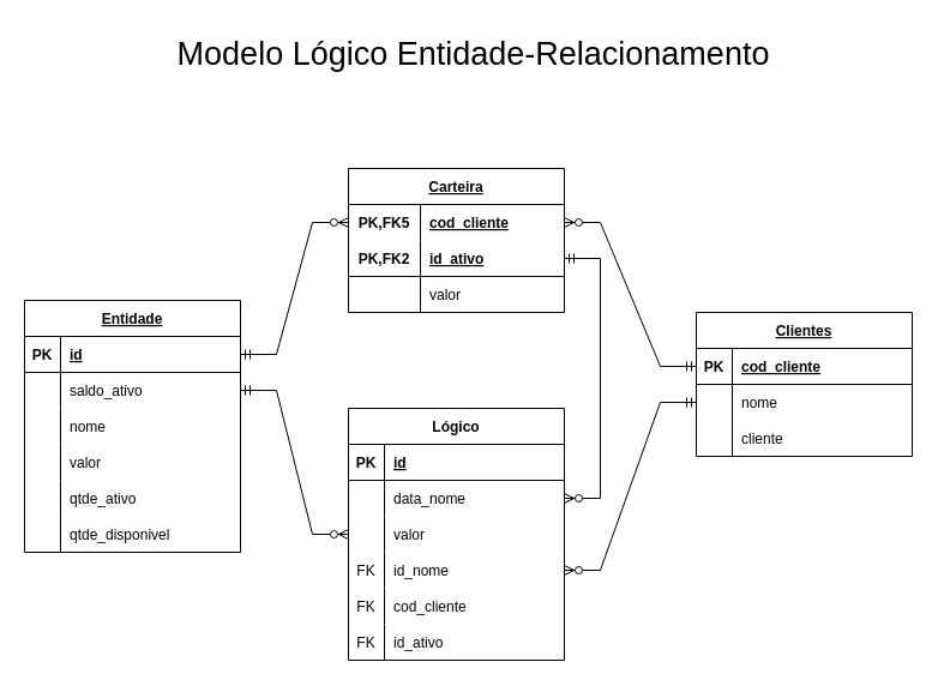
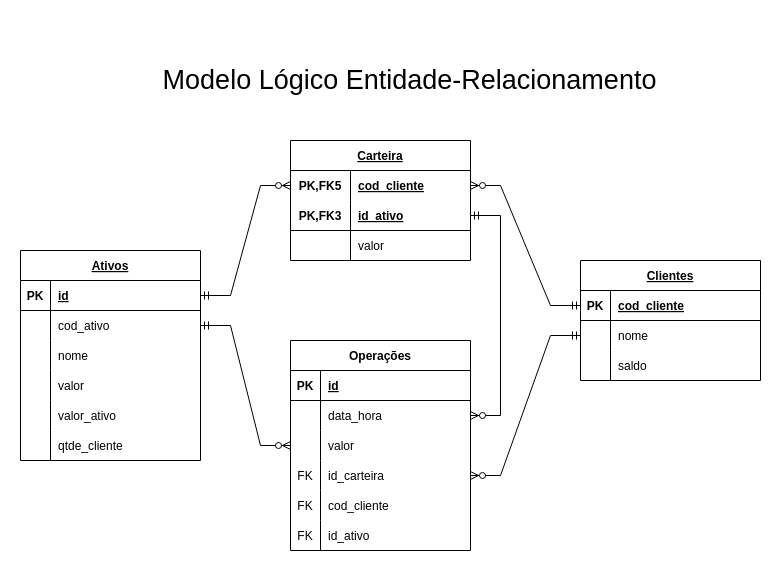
  <mxCell id="0" />
  <mxCell id="1" parent="0" />
- <mxCell id="2" value="Entidade" style="shape=table;startSize=30;container=1;collapsible=1;childLayout=tableLayout;fixedRows=1;rowLines=0;fontStyle=5;align=center;resizeLast=1;" parent="1" vertex="1"><mxGeometry x="20" y="250" width="180" height="210" as="geometry"><mxRectangle x="40" y="40" width="70" height="30" as="alternateBounds" /></mxGeometry></mxCell>
+ <mxCell id="2" value="Ativos" style="shape=table;startSize=30;container=1;collapsible=1;childLayout=tableLayout;fixedRows=1;rowLines=0;fontStyle=5;align=center;resizeLast=1;" parent="1" vertex="1"><mxGeometry x="20" y="250" width="180" height="210" as="geometry"><mxRectangle x="40" y="40" width="70" height="30" as="alternateBounds" /></mxGeometry></mxCell>
  <mxCell id="3" value="" style="shape=tableRow;horizontal=0;startSize=0;swimlaneHead=0;swimlaneBody=0;fillColor=none;collapsible=0;dropTarget=0;points=[[0,0.5],[1,0.5]];portConstraint=eastwest;top=0;left=0;right=0;bottom=1;" parent="2" vertex="1"><mxGeometry y="30" width="180" height="30" as="geometry" /></mxCell>
  <mxCell id="4" value="PK" style="shape=partialRectangle;connectable=0;fillColor=none;top=0;left=0;bottom=0;right=0;fontStyle=1;overflow=hidden;" parent="3" vertex="1"><mxGeometry width="30" height="30" as="geometry"><mxRectangle width="30" height="30" as="alternateBounds" /></mxGeometry></mxCell>
  <mxCell id="5" value="id" style="shape=partialRectangle;connectable=0;fillColor=none;top=0;left=0;bottom=0;right=0;align=left;spacingLeft=6;fontStyle=5;overflow=hidden;" parent="3" vertex="1"><mxGeometry x="30" width="150" height="30" as="geometry"><mxRectangle width="150" height="30" as="alternateBounds" /></mxGeometry></mxCell>
  <mxCell id="6" value="" style="shape=tableRow;horizontal=0;startSize=0;swimlaneHead=0;swimlaneBody=0;fillColor=none;collapsible=0;dropTarget=0;points=[[0,0.5],[1,0.5]];portConstraint=eastwest;top=0;left=0;right=0;bottom=0;" parent="2" vertex="1"><mxGeometry y="60" width="180" height="30" as="geometry" /></mxCell>
  <mxCell id="7" value="" style="shape=partialRectangle;connectable=0;fillColor=none;top=0;left=0;bottom=0;right=0;editable=1;overflow=hidden;" parent="6" vertex="1"><mxGeometry width="30" height="30" as="geometry"><mxRectangle width="30" height="30" as="alternateBounds" /></mxGeometry></mxCell>
- <mxCell id="8" value="saldo_ativo" style="shape=partialRectangle;connectable=0;fillColor=none;top=0;left=0;bottom=0;right=0;align=left;spacingLeft=6;overflow=hidden;" parent="6" vertex="1"><mxGeometry x="30" width="150" height="30" as="geometry"><mxRectangle width="150" height="30" as="alternateBounds" /></mxGeometry></mxCell>
+ <mxCell id="8" value="cod_ativo" style="shape=partialRectangle;connectable=0;fillColor=none;top=0;left=0;bottom=0;right=0;align=left;spacingLeft=6;overflow=hidden;" parent="6" vertex="1"><mxGeometry x="30" width="150" height="30" as="geometry"><mxRectangle width="150" height="30" as="alternateBounds" /></mxGeometry></mxCell>
  <mxCell id="9" value="" style="shape=tableRow;horizontal=0;startSize=0;swimlaneHead=0;swimlaneBody=0;fillColor=none;collapsible=0;dropTarget=0;points=[[0,0.5],[1,0.5]];portConstraint=eastwest;top=0;left=0;right=0;bottom=0;" parent="2" vertex="1"><mxGeometry y="90" width="180" height="30" as="geometry" /></mxCell>
  <mxCell id="10" value="" style="shape=partialRectangle;connectable=0;fillColor=none;top=0;left=0;bottom=0;right=0;editable=1;overflow=hidden;" parent="9" vertex="1"><mxGeometry width="30" height="30" as="geometry"><mxRectangle width="30" height="30" as="alternateBounds" /></mxGeometry></mxCell>
  <mxCell id="11" value="nome" style="shape=partialRectangle;connectable=0;fillColor=none;top=0;left=0;bottom=0;right=0;align=left;spacingLeft=6;overflow=hidden;" parent="9" vertex="1"><mxGeometry x="30" width="150" height="30" as="geometry"><mxRectangle width="150" height="30" as="alternateBounds" /></mxGeometry></mxCell>
  <mxCell id="12" value="" style="shape=tableRow;horizontal=0;startSize=0;swimlaneHead=0;swimlaneBody=0;fillColor=none;collapsible=0;dropTarget=0;points=[[0,0.5],[1,0.5]];portConstraint=eastwest;top=0;left=0;right=0;bottom=0;" parent="2" vertex="1"><mxGeometry y="120" width="180" height="30" as="geometry" /></mxCell>
  <mxCell id="13" value="" style="shape=partialRectangle;connectable=0;fillColor=none;top=0;left=0;bottom=0;right=0;editable=1;overflow=hidden;" parent="12" vertex="1"><mxGeometry width="30" height="30" as="geometry"><mxRectangle width="30" height="30" as="alternateBounds" /></mxGeometry></mxCell>
  <mxCell id="14" value="valor" style="shape=partialRectangle;connectable=0;fillColor=none;top=0;left=0;bottom=0;right=0;align=left;spacingLeft=6;overflow=hidden;" parent="12" vertex="1"><mxGeometry x="30" width="150" height="30" as="geometry"><mxRectangle width="150" height="30" as="alternateBounds" /></mxGeometry></mxCell>
  <mxCell id="15" value="" style="shape=tableRow;horizontal=0;startSize=0;swimlaneHead=0;swimlaneBody=0;fillColor=none;collapsible=0;dropTarget=0;points=[[0,0.5],[1,0.5]];portConstraint=eastwest;top=0;left=0;right=0;bottom=0;" parent="2" vertex="1"><mxGeometry y="150" width="180" height="30" as="geometry" /></mxCell>
  <mxCell id="16" value="" style="shape=partialRectangle;connectable=0;fillColor=none;top=0;left=0;bottom=0;right=0;editable=1;overflow=hidden;" parent="15" vertex="1"><mxGeometry width="30" height="30" as="geometry"><mxRectangle width="30" height="30" as="alternateBounds" /></mxGeometry></mxCell>
- <mxCell id="17" value="qtde_ativo" style="shape=partialRectangle;connectable=0;fillColor=none;top=0;left=0;bottom=0;right=0;align=left;spacingLeft=6;overflow=hidden;" parent="15" vertex="1"><mxGeometry x="30" width="150" height="30" as="geometry"><mxRectangle width="150" height="30" as="alternateBounds" /></mxGeometry></mxCell>
+ <mxCell id="17" value="valor_ativo" style="shape=partialRectangle;connectable=0;fillColor=none;top=0;left=0;bottom=0;right=0;align=left;spacingLeft=6;overflow=hidden;" parent="15" vertex="1"><mxGeometry x="30" width="150" height="30" as="geometry"><mxRectangle width="150" height="30" as="alternateBounds" /></mxGeometry></mxCell>
  <mxCell id="18" value="" style="shape=tableRow;horizontal=0;startSize=0;swimlaneHead=0;swimlaneBody=0;fillColor=none;collapsible=0;dropTarget=0;points=[[0,0.5],[1,0.5]];portConstraint=eastwest;top=0;left=0;right=0;bottom=0;" parent="2" vertex="1"><mxGeometry y="180" width="180" height="30" as="geometry" /></mxCell>
  <mxCell id="19" value="" style="shape=partialRectangle;connectable=0;fillColor=none;top=0;left=0;bottom=0;right=0;editable=1;overflow=hidden;" parent="18" vertex="1"><mxGeometry width="30" height="30" as="geometry"><mxRectangle width="30" height="30" as="alternateBounds" /></mxGeometry></mxCell>
- <mxCell id="20" value="qtde_disponivel" style="shape=partialRectangle;connectable=0;fillColor=none;top=0;left=0;bottom=0;right=0;align=left;spacingLeft=6;overflow=hidden;" parent="18" vertex="1"><mxGeometry x="30" width="150" height="30" as="geometry"><mxRectangle width="150" height="30" as="alternateBounds" /></mxGeometry></mxCell>
+ <mxCell id="20" value="qtde_cliente" style="shape=partialRectangle;connectable=0;fillColor=none;top=0;left=0;bottom=0;right=0;align=left;spacingLeft=6;overflow=hidden;" parent="18" vertex="1"><mxGeometry x="30" width="150" height="30" as="geometry"><mxRectangle width="150" height="30" as="alternateBounds" /></mxGeometry></mxCell>
  <mxCell id="21" value="Clientes" style="shape=table;startSize=30;container=1;collapsible=1;childLayout=tableLayout;fixedRows=1;rowLines=0;fontStyle=5;align=center;resizeLast=1;" parent="1" vertex="1"><mxGeometry x="580" y="260" width="180" height="120" as="geometry" /></mxCell>
  <mxCell id="22" value="" style="shape=tableRow;horizontal=0;startSize=0;swimlaneHead=0;swimlaneBody=0;fillColor=none;collapsible=0;dropTarget=0;points=[[0,0.5],[1,0.5]];portConstraint=eastwest;top=0;left=0;right=0;bottom=1;" parent="21" vertex="1"><mxGeometry y="30" width="180" height="30" as="geometry" /></mxCell>
  <mxCell id="23" value="PK" style="shape=partialRectangle;connectable=0;fillColor=none;top=0;left=0;bottom=0;right=0;fontStyle=1;overflow=hidden;" parent="22" vertex="1"><mxGeometry width="30" height="30" as="geometry"><mxRectangle width="30" height="30" as="alternateBounds" /></mxGeometry></mxCell>
  <mxCell id="24" value="cod_cliente" style="shape=partialRectangle;connectable=0;fillColor=none;top=0;left=0;bottom=0;right=0;align=left;spacingLeft=6;fontStyle=5;overflow=hidden;" parent="22" vertex="1"><mxGeometry x="30" width="150" height="30" as="geometry"><mxRectangle width="150" height="30" as="alternateBounds" /></mxGeometry></mxCell>
  <mxCell id="25" value="" style="shape=tableRow;horizontal=0;startSize=0;swimlaneHead=0;swimlaneBody=0;fillColor=none;collapsible=0;dropTarget=0;points=[[0,0.5],[1,0.5]];portConstraint=eastwest;top=0;left=0;right=0;bottom=0;" parent="21" vertex="1"><mxGeometry y="60" width="180" height="30" as="geometry" /></mxCell>
  <mxCell id="26" value="" style="shape=partialRectangle;connectable=0;fillColor=none;top=0;left=0;bottom=0;right=0;editable=1;overflow=hidden;" parent="25" vertex="1"><mxGeometry width="30" height="30" as="geometry"><mxRectangle width="30" height="30" as="alternateBounds" /></mxGeometry></mxCell>
  <mxCell id="27" value="nome" style="shape=partialRectangle;connectable=0;fillColor=none;top=0;left=0;bottom=0;right=0;align=left;spacingLeft=6;overflow=hidden;" parent="25" vertex="1"><mxGeometry x="30" width="150" height="30" as="geometry"><mxRectangle width="150" height="30" as="alternateBounds" /></mxGeometry></mxCell>
  <mxCell id="28" value="" style="shape=tableRow;horizontal=0;startSize=0;swimlaneHead=0;swimlaneBody=0;fillColor=none;collapsible=0;dropTarget=0;points=[[0,0.5],[1,0.5]];portConstraint=eastwest;top=0;left=0;right=0;bottom=0;" parent="21" vertex="1"><mxGeometry y="90" width="180" height="30" as="geometry" /></mxCell>
  <mxCell id="29" value="" style="shape=partialRectangle;connectable=0;fillColor=none;top=0;left=0;bottom=0;right=0;editable=1;overflow=hidden;" parent="28" vertex="1"><mxGeometry width="30" height="30" as="geometry"><mxRectangle width="30" height="30" as="alternateBounds" /></mxGeometry></mxCell>
- <mxCell id="30" value="cliente" style="shape=partialRectangle;connectable=0;fillColor=none;top=0;left=0;bottom=0;right=0;align=left;spacingLeft=6;overflow=hidden;" parent="28" vertex="1"><mxGeometry x="30" width="150" height="30" as="geometry"><mxRectangle width="150" height="30" as="alternateBounds" /></mxGeometry></mxCell>
+ <mxCell id="30" value="saldo" style="shape=partialRectangle;connectable=0;fillColor=none;top=0;left=0;bottom=0;right=0;align=left;spacingLeft=6;overflow=hidden;" parent="28" vertex="1"><mxGeometry x="30" width="150" height="30" as="geometry"><mxRectangle width="150" height="30" as="alternateBounds" /></mxGeometry></mxCell>
  <mxCell id="31" value="Carteira" style="shape=table;startSize=30;container=1;collapsible=1;childLayout=tableLayout;fixedRows=1;rowLines=0;fontStyle=5;align=center;resizeLast=1;" parent="1" vertex="1"><mxGeometry x="290" y="140" width="180" height="120" as="geometry" /></mxCell>
  <mxCell id="32" value="" style="shape=tableRow;horizontal=0;startSize=0;swimlaneHead=0;swimlaneBody=0;fillColor=none;collapsible=0;dropTarget=0;points=[[0,0.5],[1,0.5]];portConstraint=eastwest;top=0;left=0;right=0;bottom=0;" parent="31" vertex="1"><mxGeometry y="30" width="180" height="30" as="geometry" /></mxCell>
  <mxCell id="33" value="PK,FK5" style="shape=partialRectangle;connectable=0;fillColor=none;top=0;left=0;bottom=0;right=0;fontStyle=1;overflow=hidden;" parent="32" vertex="1"><mxGeometry width="60" height="30" as="geometry"><mxRectangle width="60" height="30" as="alternateBounds" /></mxGeometry></mxCell>
  <mxCell id="34" value="cod_cliente" style="shape=partialRectangle;connectable=0;fillColor=none;top=0;left=0;bottom=0;right=0;align=left;spacingLeft=6;fontStyle=5;overflow=hidden;" parent="32" vertex="1"><mxGeometry x="60" width="120" height="30" as="geometry"><mxRectangle width="120" height="30" as="alternateBounds" /></mxGeometry></mxCell>
  <mxCell id="35" value="" style="shape=tableRow;horizontal=0;startSize=0;swimlaneHead=0;swimlaneBody=0;fillColor=none;collapsible=0;dropTarget=0;points=[[0,0.5],[1,0.5]];portConstraint=eastwest;top=0;left=0;right=0;bottom=1;" parent="31" vertex="1"><mxGeometry y="60" width="180" height="30" as="geometry" /></mxCell>
- <mxCell id="36" value="PK,FK2" style="shape=partialRectangle;connectable=0;fillColor=none;top=0;left=0;bottom=0;right=0;fontStyle=1;overflow=hidden;" parent="35" vertex="1"><mxGeometry width="60" height="30" as="geometry"><mxRectangle width="60" height="30" as="alternateBounds" /></mxGeometry></mxCell>
+ <mxCell id="36" value="PK,FK3" style="shape=partialRectangle;connectable=0;fillColor=none;top=0;left=0;bottom=0;right=0;fontStyle=1;overflow=hidden;" parent="35" vertex="1"><mxGeometry width="60" height="30" as="geometry"><mxRectangle width="60" height="30" as="alternateBounds" /></mxGeometry></mxCell>
  <mxCell id="37" value="id_ativo" style="shape=partialRectangle;connectable=0;fillColor=none;top=0;left=0;bottom=0;right=0;align=left;spacingLeft=6;fontStyle=5;overflow=hidden;" parent="35" vertex="1"><mxGeometry x="60" width="120" height="30" as="geometry"><mxRectangle width="120" height="30" as="alternateBounds" /></mxGeometry></mxCell>
  <mxCell id="38" value="" style="shape=tableRow;horizontal=0;startSize=0;swimlaneHead=0;swimlaneBody=0;fillColor=none;collapsible=0;dropTarget=0;points=[[0,0.5],[1,0.5]];portConstraint=eastwest;top=0;left=0;right=0;bottom=0;" parent="31" vertex="1"><mxGeometry y="90" width="180" height="30" as="geometry" /></mxCell>
  <mxCell id="39" value="" style="shape=partialRectangle;connectable=0;fillColor=none;top=0;left=0;bottom=0;right=0;editable=1;overflow=hidden;" parent="38" vertex="1"><mxGeometry width="60" height="30" as="geometry"><mxRectangle width="60" height="30" as="alternateBounds" /></mxGeometry></mxCell>
  <mxCell id="40" value="valor" style="shape=partialRectangle;connectable=0;fillColor=none;top=0;left=0;bottom=0;right=0;align=left;spacingLeft=6;overflow=hidden;" parent="38" vertex="1"><mxGeometry x="60" width="120" height="30" as="geometry"><mxRectangle width="120" height="30" as="alternateBounds" /></mxGeometry></mxCell>
  <mxCell id="41" value="" style="edgeStyle=entityRelationEdgeStyle;fontSize=12;html=1;endArrow=ERzeroToMany;startArrow=ERmandOne;rounded=0;entryX=0;entryY=0.5;entryDx=0;entryDy=0;" parent="1" source="3" target="32" edge="1"><mxGeometry width="100" height="100" relative="1" as="geometry"><mxPoint x="340" y="330" as="sourcePoint" /><mxPoint x="440" y="230" as="targetPoint" /></mxGeometry></mxCell>
  <mxCell id="42" value="" style="edgeStyle=entityRelationEdgeStyle;fontSize=12;html=1;endArrow=ERzeroToMany;startArrow=ERmandOne;rounded=0;exitX=0;exitY=0.5;exitDx=0;exitDy=0;" parent="1" source="22" target="32" edge="1"><mxGeometry width="100" height="100" relative="1" as="geometry"><mxPoint x="350" y="450" as="sourcePoint" /><mxPoint x="450" y="350" as="targetPoint" /></mxGeometry></mxCell>
- <mxCell id="43" value="Lógico" style="shape=table;startSize=30;container=1;collapsible=1;childLayout=tableLayout;fixedRows=1;rowLines=0;fontStyle=1;align=center;resizeLast=1;" parent="1" vertex="1"><mxGeometry x="290" y="340" width="180" height="210" as="geometry" /></mxCell>
+ <mxCell id="43" value="Operações" style="shape=table;startSize=30;container=1;collapsible=1;childLayout=tableLayout;fixedRows=1;rowLines=0;fontStyle=1;align=center;resizeLast=1;" parent="1" vertex="1"><mxGeometry x="290" y="340" width="180" height="210" as="geometry" /></mxCell>
  <mxCell id="44" value="" style="shape=tableRow;horizontal=0;startSize=0;swimlaneHead=0;swimlaneBody=0;fillColor=none;collapsible=0;dropTarget=0;points=[[0,0.5],[1,0.5]];portConstraint=eastwest;top=0;left=0;right=0;bottom=1;" parent="43" vertex="1"><mxGeometry y="30" width="180" height="30" as="geometry" /></mxCell>
  <mxCell id="45" value="PK" style="shape=partialRectangle;connectable=0;fillColor=none;top=0;left=0;bottom=0;right=0;fontStyle=1;overflow=hidden;" parent="44" vertex="1"><mxGeometry width="30" height="30" as="geometry"><mxRectangle width="30" height="30" as="alternateBounds" /></mxGeometry></mxCell>
  <mxCell id="46" value="id" style="shape=partialRectangle;connectable=0;fillColor=none;top=0;left=0;bottom=0;right=0;align=left;spacingLeft=6;fontStyle=5;overflow=hidden;" parent="44" vertex="1"><mxGeometry x="30" width="150" height="30" as="geometry"><mxRectangle width="150" height="30" as="alternateBounds" /></mxGeometry></mxCell>
  <mxCell id="47" value="" style="shape=tableRow;horizontal=0;startSize=0;swimlaneHead=0;swimlaneBody=0;fillColor=none;collapsible=0;dropTarget=0;points=[[0,0.5],[1,0.5]];portConstraint=eastwest;top=0;left=0;right=0;bottom=0;" parent="43" vertex="1"><mxGeometry y="60" width="180" height="30" as="geometry" /></mxCell>
  <mxCell id="48" value="" style="shape=partialRectangle;connectable=0;fillColor=none;top=0;left=0;bottom=0;right=0;editable=1;overflow=hidden;" parent="47" vertex="1"><mxGeometry width="30" height="30" as="geometry"><mxRectangle width="30" height="30" as="alternateBounds" /></mxGeometry></mxCell>
- <mxCell id="49" value="data_nome" style="shape=partialRectangle;connectable=0;fillColor=none;top=0;left=0;bottom=0;right=0;align=left;spacingLeft=6;overflow=hidden;" parent="47" vertex="1"><mxGeometry x="30" width="150" height="30" as="geometry"><mxRectangle width="150" height="30" as="alternateBounds" /></mxGeometry></mxCell>
+ <mxCell id="49" value="data_hora" style="shape=partialRectangle;connectable=0;fillColor=none;top=0;left=0;bottom=0;right=0;align=left;spacingLeft=6;overflow=hidden;" parent="47" vertex="1"><mxGeometry x="30" width="150" height="30" as="geometry"><mxRectangle width="150" height="30" as="alternateBounds" /></mxGeometry></mxCell>
  <mxCell id="50" value="" style="shape=tableRow;horizontal=0;startSize=0;swimlaneHead=0;swimlaneBody=0;fillColor=none;collapsible=0;dropTarget=0;points=[[0,0.5],[1,0.5]];portConstraint=eastwest;top=0;left=0;right=0;bottom=0;" vertex="1" parent="43"><mxGeometry y="90" width="180" height="30" as="geometry" /></mxCell>
  <mxCell id="51" value="" style="shape=partialRectangle;connectable=0;fillColor=none;top=0;left=0;bottom=0;right=0;editable=1;overflow=hidden;" vertex="1" parent="50"><mxGeometry width="30" height="30" as="geometry"><mxRectangle width="30" height="30" as="alternateBounds" /></mxGeometry></mxCell>
  <mxCell id="52" value="valor" style="shape=partialRectangle;connectable=0;fillColor=none;top=0;left=0;bottom=0;right=0;align=left;spacingLeft=6;overflow=hidden;" vertex="1" parent="50"><mxGeometry x="30" width="150" height="30" as="geometry"><mxRectangle width="150" height="30" as="alternateBounds" /></mxGeometry></mxCell>
  <mxCell id="53" value="" style="shape=tableRow;horizontal=0;startSize=0;swimlaneHead=0;swimlaneBody=0;fillColor=none;collapsible=0;dropTarget=0;points=[[0,0.5],[1,0.5]];portConstraint=eastwest;top=0;left=0;right=0;bottom=0;" parent="43" vertex="1"><mxGeometry y="120" width="180" height="30" as="geometry" /></mxCell>
  <mxCell id="54" value="FK" style="shape=partialRectangle;connectable=0;fillColor=none;top=0;left=0;bottom=0;right=0;editable=1;overflow=hidden;" parent="53" vertex="1"><mxGeometry width="30" height="30" as="geometry"><mxRectangle width="30" height="30" as="alternateBounds" /></mxGeometry></mxCell>
- <mxCell id="55" value="id_nome" style="shape=partialRectangle;connectable=0;fillColor=none;top=0;left=0;bottom=0;right=0;align=left;spacingLeft=6;overflow=hidden;" parent="53" vertex="1"><mxGeometry x="30" width="150" height="30" as="geometry"><mxRectangle width="150" height="30" as="alternateBounds" /></mxGeometry></mxCell>
+ <mxCell id="55" value="id_carteira" style="shape=partialRectangle;connectable=0;fillColor=none;top=0;left=0;bottom=0;right=0;align=left;spacingLeft=6;overflow=hidden;" parent="53" vertex="1"><mxGeometry x="30" width="150" height="30" as="geometry"><mxRectangle width="150" height="30" as="alternateBounds" /></mxGeometry></mxCell>
  <mxCell id="56" value="" style="shape=tableRow;horizontal=0;startSize=0;swimlaneHead=0;swimlaneBody=0;fillColor=none;collapsible=0;dropTarget=0;points=[[0,0.5],[1,0.5]];portConstraint=eastwest;top=0;left=0;right=0;bottom=0;" parent="43" vertex="1"><mxGeometry y="150" width="180" height="30" as="geometry" /></mxCell>
  <mxCell id="57" value="FK" style="shape=partialRectangle;connectable=0;fillColor=none;top=0;left=0;bottom=0;right=0;editable=1;overflow=hidden;" parent="56" vertex="1"><mxGeometry width="30" height="30" as="geometry"><mxRectangle width="30" height="30" as="alternateBounds" /></mxGeometry></mxCell>
  <mxCell id="58" value="cod_cliente" style="shape=partialRectangle;connectable=0;fillColor=none;top=0;left=0;bottom=0;right=0;align=left;spacingLeft=6;overflow=hidden;" parent="56" vertex="1"><mxGeometry x="30" width="150" height="30" as="geometry"><mxRectangle width="150" height="30" as="alternateBounds" /></mxGeometry></mxCell>
  <mxCell id="59" value="" style="shape=tableRow;horizontal=0;startSize=0;swimlaneHead=0;swimlaneBody=0;fillColor=none;collapsible=0;dropTarget=0;points=[[0,0.5],[1,0.5]];portConstraint=eastwest;top=0;left=0;right=0;bottom=0;" parent="43" vertex="1"><mxGeometry y="180" width="180" height="30" as="geometry" /></mxCell>
  <mxCell id="60" value="FK" style="shape=partialRectangle;connectable=0;fillColor=none;top=0;left=0;bottom=0;right=0;editable=1;overflow=hidden;" parent="59" vertex="1"><mxGeometry width="30" height="30" as="geometry"><mxRectangle width="30" height="30" as="alternateBounds" /></mxGeometry></mxCell>
  <mxCell id="61" value="id_ativo" style="shape=partialRectangle;connectable=0;fillColor=none;top=0;left=0;bottom=0;right=0;align=left;spacingLeft=6;overflow=hidden;" parent="59" vertex="1"><mxGeometry x="30" width="150" height="30" as="geometry"><mxRectangle width="150" height="30" as="alternateBounds" /></mxGeometry></mxCell>
  <mxCell id="62" value="" style="edgeStyle=entityRelationEdgeStyle;fontSize=12;html=1;endArrow=ERzeroToMany;startArrow=ERmandOne;rounded=0;exitX=1;exitY=0.5;exitDx=0;exitDy=0;entryX=1;entryY=0.5;entryDx=0;entryDy=0;" parent="1" source="35" target="47" edge="1"><mxGeometry width="100" height="100" relative="1" as="geometry"><mxPoint x="380" y="280" as="sourcePoint" /><mxPoint x="440" y="290" as="targetPoint" /></mxGeometry></mxCell>
  <mxCell id="63" value="" style="edgeStyle=entityRelationEdgeStyle;fontSize=12;html=1;endArrow=ERzeroToMany;startArrow=ERmandOne;rounded=0;entryX=1;entryY=0.5;entryDx=0;entryDy=0;exitX=0;exitY=0.5;exitDx=0;exitDy=0;" parent="1" source="25" target="53" edge="1"><mxGeometry width="100" height="100" relative="1" as="geometry"><mxPoint x="540" y="410" as="sourcePoint" /><mxPoint x="690" y="385" as="targetPoint" /></mxGeometry></mxCell>
  <mxCell id="64" value="" style="edgeStyle=entityRelationEdgeStyle;fontSize=12;html=1;endArrow=ERzeroToMany;startArrow=ERmandOne;rounded=0;" parent="1" source="6" target="43" edge="1"><mxGeometry width="100" height="100" relative="1" as="geometry"><mxPoint x="240" y="320" as="sourcePoint" /><mxPoint x="340" y="220" as="targetPoint" /></mxGeometry></mxCell>
- <mxCell id="65" value="Modelo Lógico Entidade-Relacionamento" style="text;html=1;resizable=0;autosize=1;align=center;verticalAlign=middle;points=[];fillColor=none;strokeColor=none;rounded=0;fontSize=27;" parent="1" vertex="1"><mxGeometry x="134" y="20" width="520" height="50" as="geometry" /></mxCell>
+ <mxCell id="65" value="Modelo Lógico Entidade-Relacionamento" style="text;html=1;resizable=0;autosize=1;align=center;verticalAlign=middle;points=[];fillColor=none;strokeColor=none;rounded=0;fontSize=27;" parent="1" vertex="1"><mxGeometry x="149" y="55" width="520" height="50" as="geometry" /></mxCell>
